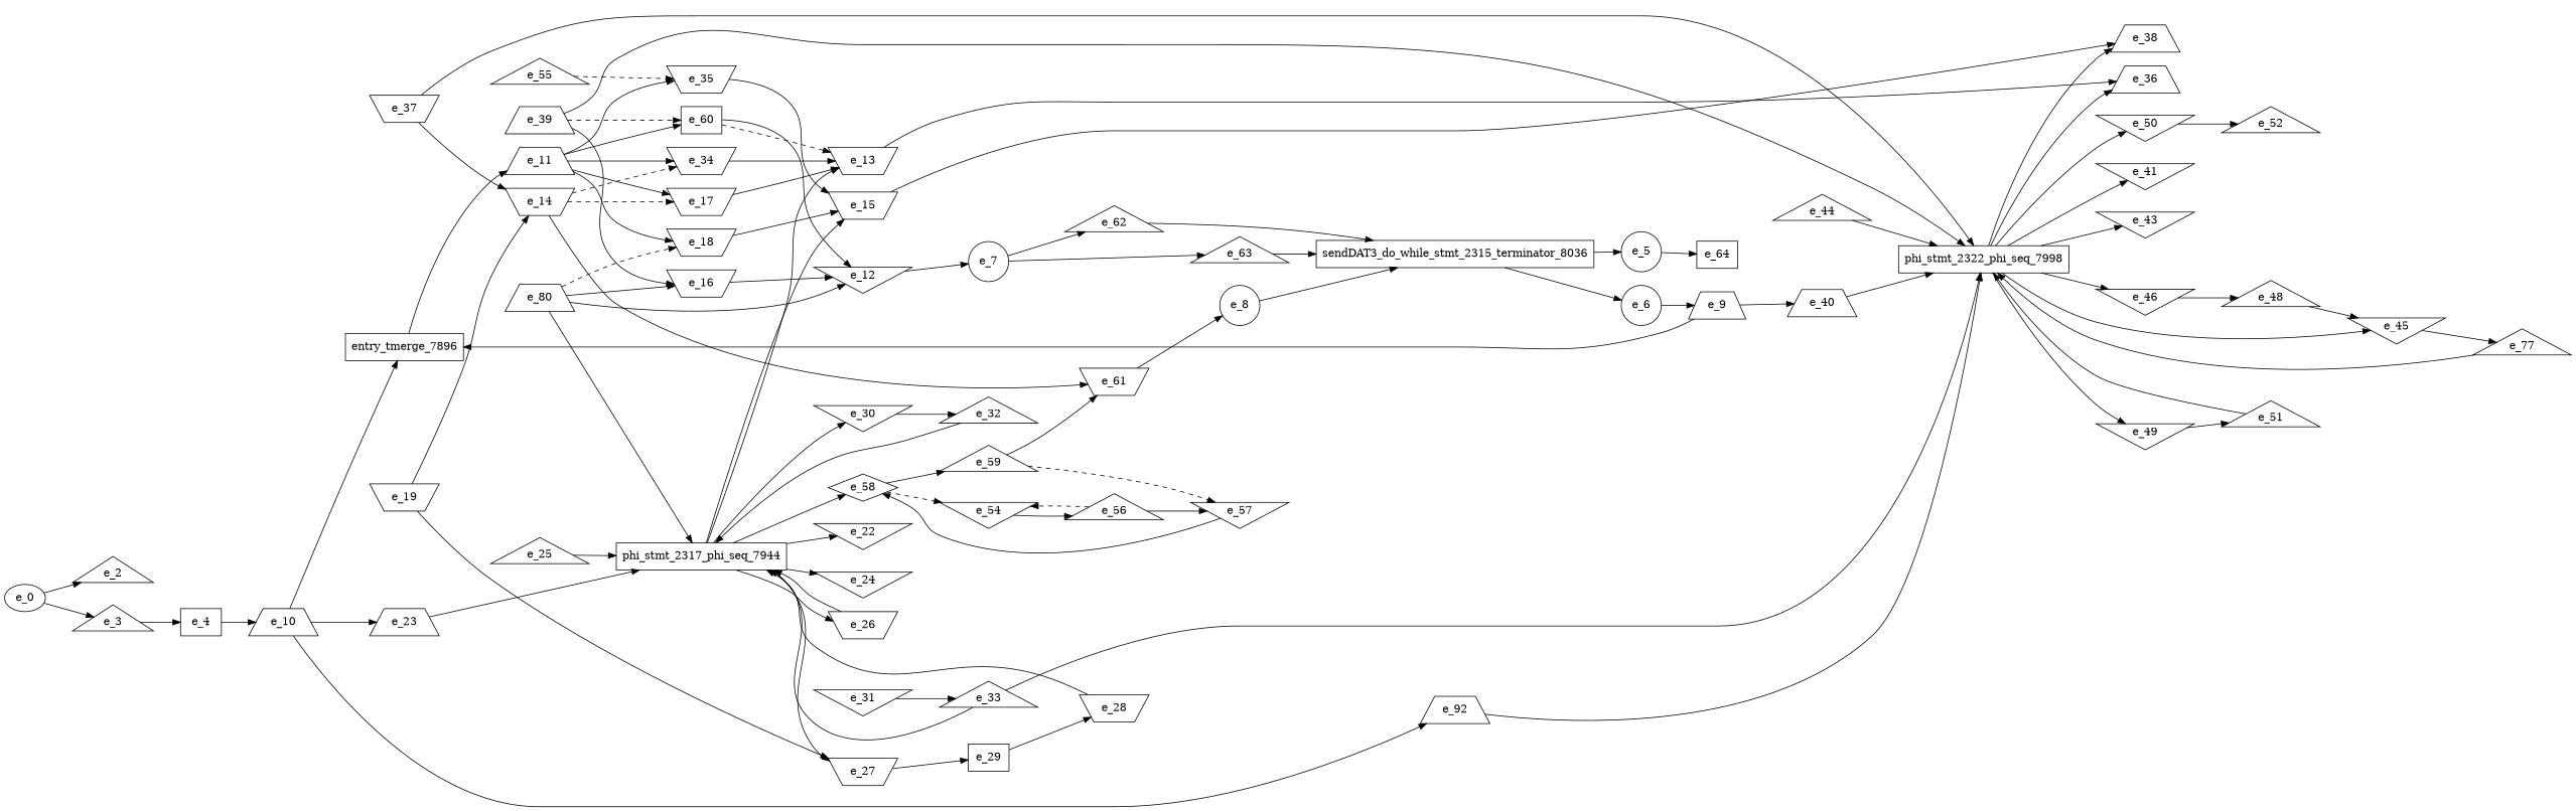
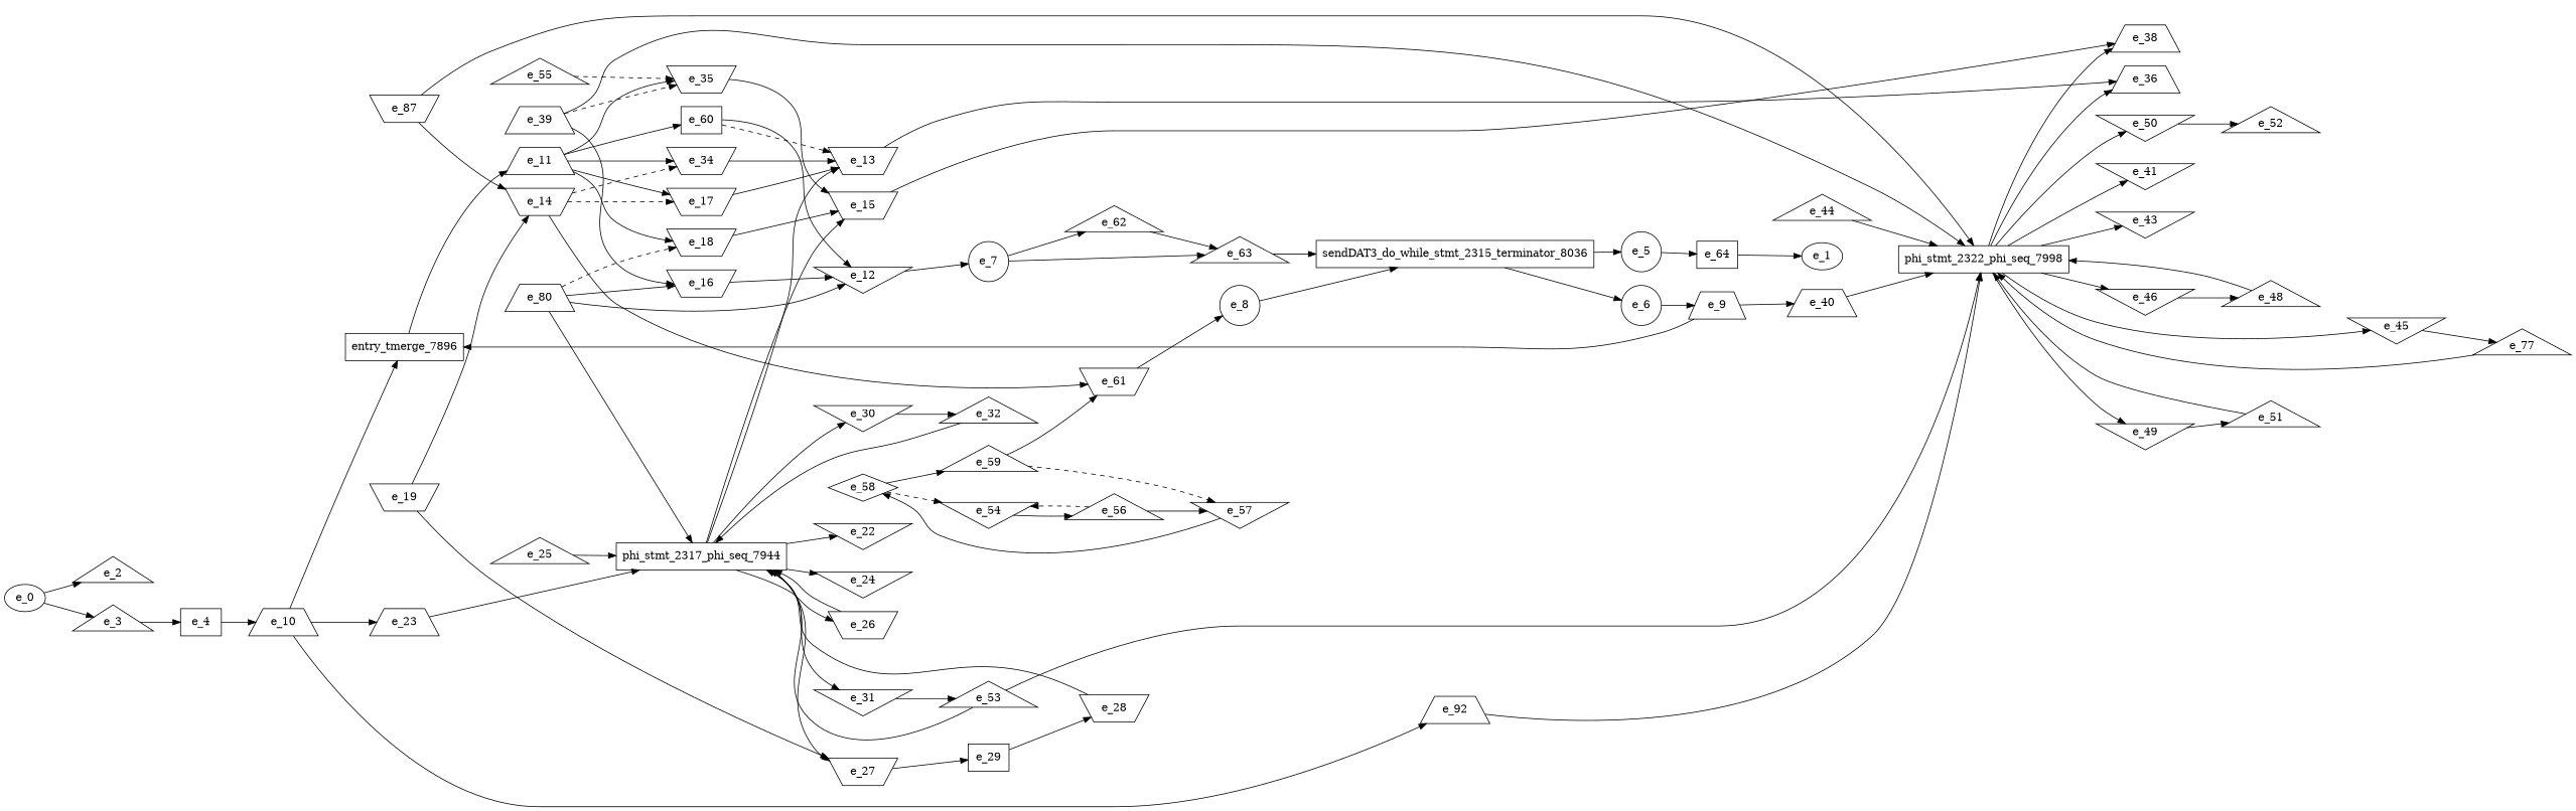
  digraph {
    rankdir=LR
    node [shape=triangle]
    e_0 [shape=""]
    e_2
    e_3
    e_4 [shape=dot]
    e_10 [shape=trapezium]
    entry_tmerge_7896 [shape=rectangle]
    e_23 [shape=trapezium]
    n8 [label=e_92 shape=trapezium]
    e_5 [shape=circle]
    e_64 [shape=dot]
+   e_1 [shape=""]
    e_6 [shape=circle]
    e_9 [shape=trapezium]
    e_40 [shape=trapezium]
    e_7 [shape=circle]
    e_62
    e_63
    sendDAT3_do_while_stmt_2315_terminator_8036 [shape=rectangle]
    e_8 [shape=circle]
    phi_stmt_2322_phi_seq_7998 [shape=rectangle]
    e_11 [shape=trapezium]
    phi_stmt_2317_phi_seq_7944 [shape=rectangle]
    e_17 [shape=invtrapezium]
    e_18 [shape=invtrapezium]
    e_34 [shape=invtrapezium]
    e_35 [shape=invtrapezium]
    e_60 [shape=dot]
    e_13 [shape=invtrapezium]
    e_15 [shape=invtrapezium]
    e_12 [shape=invtriangle]
    e_36 [shape=trapezium]
    e_14 [shape=invtrapezium]
    e_61 [shape=invtrapezium]
    e_38 [shape=trapezium]
    e_16 [shape=invtrapezium]
    e_19 [shape=invtrapezium]
    e_27 [shape=invtrapezium]
    e_22 [shape=invtriangle]
    e_24 [shape=invtriangle]
    e_26 [shape=invtrapezium]
    e_30 [shape=invtriangle]
    e_31 [shape=invtriangle]
    n43 [label=e_80 shape=trapezium]
    e_25
    e_29 [shape=dot]
    e_28 [shape=invtrapezium]
    e_32
-   e_33
-   e_37 [shape=invtrapezium]
+   e_33 [label=e_53]
+   e_37 [shape=invtrapezium label=e_87]
    e_41 [shape=invtriangle]
    e_43 [shape=invtriangle]
    e_45 [shape=invtriangle]
    e_46 [shape=invtriangle]
    e_49 [shape=invtriangle]
    e_50 [shape=invtriangle]
    e_39 [shape=trapezium]
    e_44
    n58 [label=e_77]
    e_48
    e_51
    e_52
    e_55
    e_54 [shape=invtriangle]
    e_56
    e_57 [shape=invtriangle]
    e_58 [shape=diamond]
    e_59
    e_0 -> e_2
    e_0 -> e_3
    e_3 -> e_4
    e_4 -> e_10
    e_10 -> entry_tmerge_7896
    e_10 -> e_23
    e_10 -> n8
    entry_tmerge_7896 -> e_11
    e_23 -> phi_stmt_2317_phi_seq_7944
    n8 -> phi_stmt_2322_phi_seq_7998
    e_5 -> e_64
+   e_64 -> e_1
    e_6 -> e_9
    e_9 -> entry_tmerge_7896
    e_9 -> e_40
    e_40 -> phi_stmt_2322_phi_seq_7998
    e_7 -> e_62
    e_7 -> e_63
-   e_62 -> sendDAT3_do_while_stmt_2315_terminator_8036
+   e_62 -> e_63
    e_63 -> sendDAT3_do_while_stmt_2315_terminator_8036
    sendDAT3_do_while_stmt_2315_terminator_8036 -> e_5
    sendDAT3_do_while_stmt_2315_terminator_8036 -> e_6
    e_8 -> sendDAT3_do_while_stmt_2315_terminator_8036
    phi_stmt_2322_phi_seq_7998 -> e_36
    phi_stmt_2322_phi_seq_7998 -> e_38
    phi_stmt_2322_phi_seq_7998 -> e_41
    phi_stmt_2322_phi_seq_7998 -> e_43
    phi_stmt_2322_phi_seq_7998 -> e_45
    phi_stmt_2322_phi_seq_7998 -> e_46
    phi_stmt_2322_phi_seq_7998 -> e_49
    phi_stmt_2322_phi_seq_7998 -> e_50
    e_11 -> e_17
    e_11 -> e_18
    e_11 -> e_34
    e_11 -> e_35
    e_11 -> e_60
    phi_stmt_2317_phi_seq_7944 -> e_13
    phi_stmt_2317_phi_seq_7944 -> e_15
    phi_stmt_2317_phi_seq_7944 -> e_27
    phi_stmt_2317_phi_seq_7944 -> e_22
    phi_stmt_2317_phi_seq_7944 -> e_24
    phi_stmt_2317_phi_seq_7944 -> e_26
    phi_stmt_2317_phi_seq_7944 -> e_30
-   phi_stmt_2317_phi_seq_7944 -> e_58
+   phi_stmt_2317_phi_seq_7944 -> e_31
    e_17 -> e_13
    e_18 -> e_15
    e_34 -> e_13
    e_35 -> e_15
    e_60 -> e_13 [style=dashed]
    e_60 -> e_12
    e_13 -> e_36
    e_15 -> e_38
    e_12 -> e_7
    e_14 -> e_17 [style=dashed]
    e_14 -> e_34 [style=dashed]
    e_14 -> e_61
    e_61 -> e_8
    e_16 -> e_12
    e_19 -> e_14
    e_19 -> e_27
    e_27 -> e_29
    e_26 -> phi_stmt_2317_phi_seq_7944
    e_30 -> e_32
    e_31 -> e_33
    n43 -> phi_stmt_2317_phi_seq_7944
    n43 -> e_18 [style=dashed]
    n43 -> e_12
    n43 -> e_16
    e_25 -> phi_stmt_2317_phi_seq_7944
    e_29 -> e_28
    e_28 -> phi_stmt_2317_phi_seq_7944
    e_32 -> phi_stmt_2317_phi_seq_7944
    e_33 -> phi_stmt_2322_phi_seq_7998
    e_33 -> phi_stmt_2317_phi_seq_7944
    e_37 -> phi_stmt_2322_phi_seq_7998
    e_37 -> e_14
    e_45 -> n58
    e_46 -> e_48
    e_49 -> e_51
    e_50 -> e_52
    e_39 -> phi_stmt_2322_phi_seq_7998
-   e_39 -> e_60 [style=dashed]
+   e_39 -> e_35 [style=dashed]
    e_39 -> e_16
    e_44 -> phi_stmt_2322_phi_seq_7998
    n58 -> phi_stmt_2322_phi_seq_7998
-   e_48 -> e_45
+   e_48 -> phi_stmt_2322_phi_seq_7998
    e_51 -> phi_stmt_2322_phi_seq_7998
    e_55 -> e_35 [style=dashed]
    e_54 -> e_56
    e_56 -> e_54 [style=dashed]
    e_56 -> e_57
    e_57 -> e_58
    e_58 -> e_54 [style=dashed]
    e_58 -> e_59
    e_59 -> e_61
    e_59 -> e_57 [style=dashed]
  }
